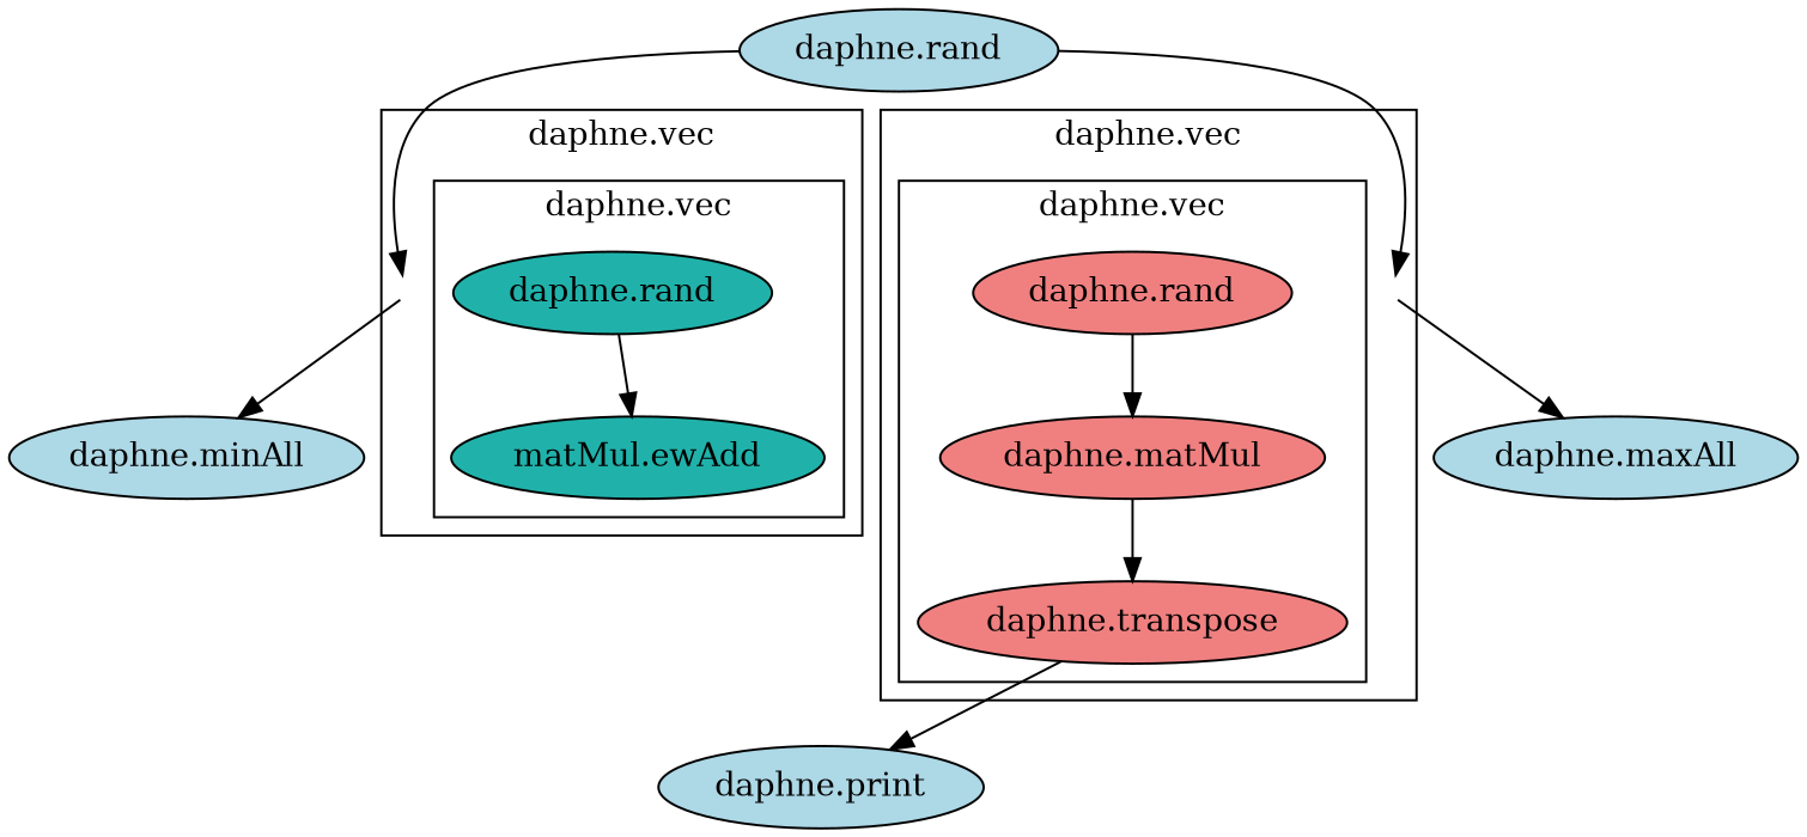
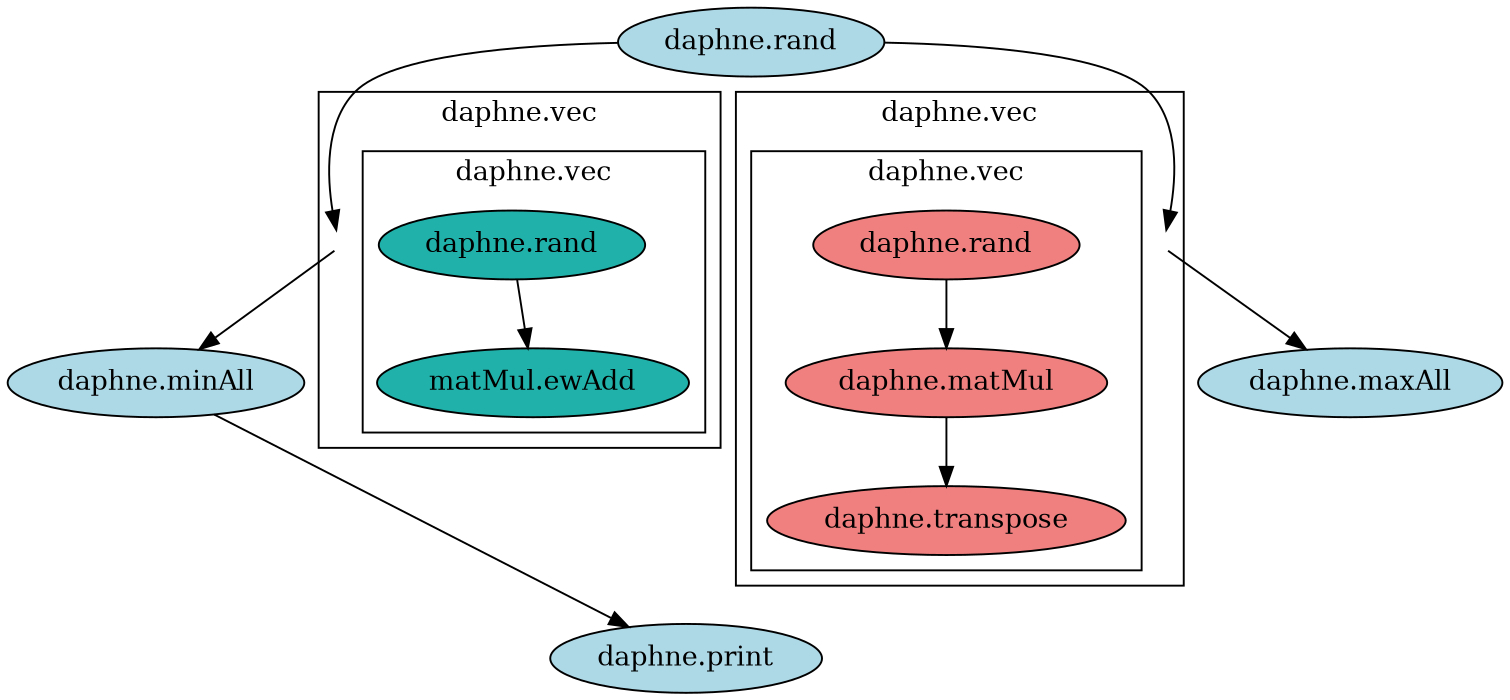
  digraph {
    compound=true
    node [shape=ellipse style=filled]
    edge [style=solid]
    n1 [label=" " shape=plain style=""]
    n2 [fillcolor=lightseagreen label="daphne.rand"]
    n3 [fillcolor=lightseagreen label="matMul.ewAdd"]
    n4 [label=" " shape=plain style=""]
    n5 [label=" " shape=plain style=""]
    n6 [fillcolor=lightcoral label="daphne.rand"]
    n7 [fillcolor=lightcoral label="daphne.matMul"]
    n8 [fillcolor=lightcoral label="daphne.transpose"]
    n9 [label=" " shape=plain style=""]
    n10 [fillcolor=lightblue label="daphne.minAll"]
    n11 [fillcolor=lightblue label="daphne.maxAll"]
    n12 [fillcolor=lightblue label="daphne.rand"]
    n13 [fillcolor=lightblue label="daphne.print"]
    subgraph cluster_1 {
      label="daphne.vec"
      n4
      subgraph cluster_2 {
        label="daphne.vec"
        n1
        n2
        n3
      }
    }
    subgraph cluster_3 {
      label="daphne.vec"
      n9
      subgraph cluster_4 {
        label="daphne.vec"
        n5
        n6
        n7
        n8
      }
    }
    n2 -> n3
    n4 -> n10
    n6 -> n7
    n7 -> n8
    n9 -> n11
-   n8 -> n13
+   n10 -> n13
    n12 -> n4
    n12 -> n9
  }
